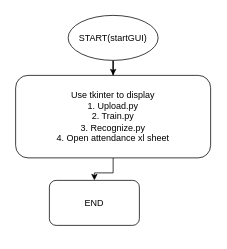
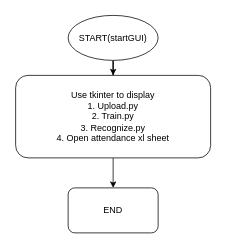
  <mxCell id="0" />
  <mxCell id="1" parent="0" />
  <mxCell id="2" value="" style="edgeStyle=orthogonalEdgeStyle;rounded=0;orthogonalLoop=1;jettySize=auto;html=1;" edge="1" parent="1" source="3" target="5"><mxGeometry relative="1" as="geometry" /></mxCell>
  <mxCell id="3" value="START(startGUI)" style="ellipse;whiteSpace=wrap;html=1;" vertex="1" parent="1"><mxGeometry x="90" y="20" width="120" height="60" as="geometry" /></mxCell>
  <mxCell id="4" value="" style="edgeStyle=orthogonalEdgeStyle;rounded=0;orthogonalLoop=1;jettySize=auto;html=1;" edge="1" parent="1" source="5" target="6"><mxGeometry relative="1" as="geometry" /></mxCell>
  <mxCell id="5" value="Use tkinter to display&lt;br&gt;1. Upload.py&lt;br&gt;2. Train.py&lt;br&gt;3. Recognize.py&lt;br&gt;4. Open attendance xl sheet" style="whiteSpace=wrap;html=1;rounded=1;" vertex="1" parent="1"><mxGeometry x="20" y="100" width="260" height="110" as="geometry" /></mxCell>
- <mxCell id="6" value="END" style="rounded=1;whiteSpace=wrap;html=1;" vertex="1" parent="1"><mxGeometry x="65" y="240" width="120" height="60" as="geometry" /></mxCell>
+ <mxCell id="6" value="END" style="rounded=1;whiteSpace=wrap;html=1;" vertex="1" parent="1"><mxGeometry x="90" y="250" width="120" height="60" as="geometry" /></mxCell>
